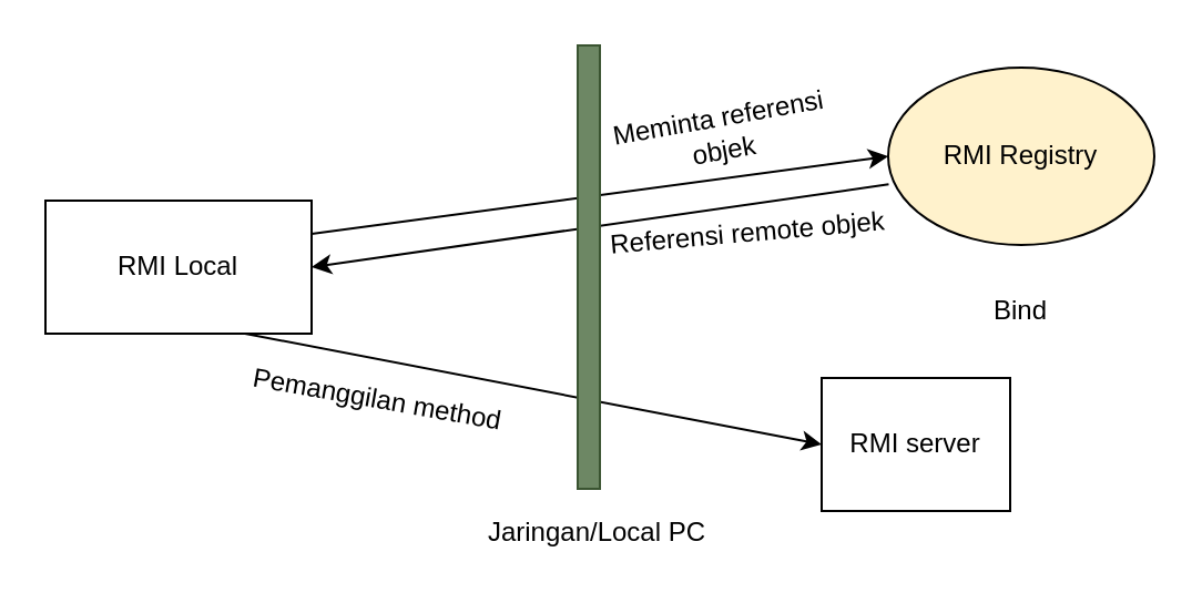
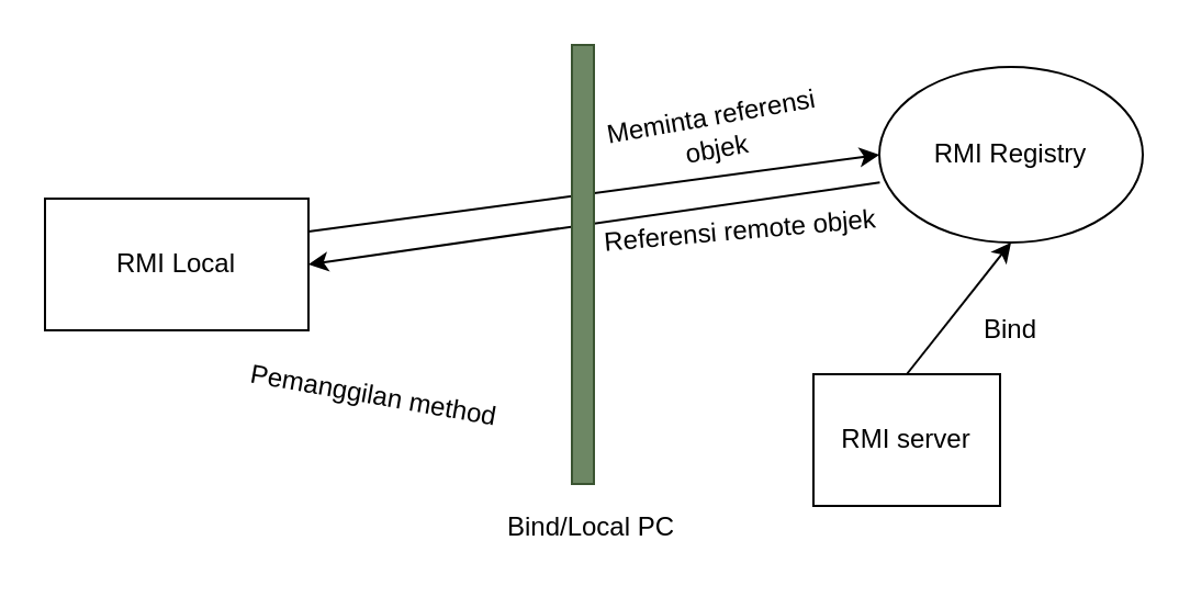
  <mxCell id="0" />
  <mxCell id="1" parent="0" />
  <mxCell id="2" value="" style="endArrow=classic;html=1;exitX=1;exitY=0.25;exitDx=0;exitDy=0;entryX=0;entryY=0.5;entryDx=0;entryDy=0;" edge="1" parent="1" source="7" target="6"><mxGeometry width="50" height="50" relative="1" as="geometry"><mxPoint x="280" y="180" as="sourcePoint" /><mxPoint x="330" y="130" as="targetPoint" /></mxGeometry></mxCell>
  <mxCell id="3" value="" style="endArrow=classic;html=1;entryX=1;entryY=0.5;entryDx=0;entryDy=0;exitX=0.002;exitY=0.658;exitDx=0;exitDy=0;exitPerimeter=0;" edge="1" parent="1" source="6" target="7"><mxGeometry width="50" height="50" relative="1" as="geometry"><mxPoint x="280" y="180" as="sourcePoint" /><mxPoint x="330" y="130" as="targetPoint" /></mxGeometry></mxCell>
- <mxCell id="4" value="" style="endArrow=classic;html=1;exitX=0.75;exitY=1;exitDx=0;exitDy=0;entryX=0;entryY=0.5;entryDx=0;entryDy=0;" edge="1" parent="1" source="7" target="5"><mxGeometry width="50" height="50" relative="1" as="geometry"><mxPoint x="280" y="180" as="sourcePoint" /><mxPoint x="330" y="130" as="targetPoint" /></mxGeometry></mxCell>
  <mxCell id="5" value="RMI server" style="rounded=0;whiteSpace=wrap;html=1;" vertex="1" parent="1"><mxGeometry x="370" y="170" width="85" height="60" as="geometry" /></mxCell>
- <mxCell id="6" value="RMI Registry" style="ellipse;whiteSpace=wrap;html=1;fillColor=#fff2cc;" vertex="1" parent="1"><mxGeometry x="400" y="30" width="120" height="80" as="geometry" /></mxCell>
+ <mxCell id="6" value="RMI Registry" style="ellipse;whiteSpace=wrap;html=1;" vertex="1" parent="1"><mxGeometry x="400" y="30" width="120" height="80" as="geometry" /></mxCell>
  <mxCell id="7" value="RMI Local" style="rounded=0;whiteSpace=wrap;html=1;" vertex="1" parent="1"><mxGeometry x="20" y="90" width="120" height="60" as="geometry" /></mxCell>
  <mxCell id="8" value="" style="rounded=0;whiteSpace=wrap;html=1;fillColor=#6d8764;strokeColor=#3A5431;fontColor=#ffffff;" vertex="1" parent="1"><mxGeometry x="260" y="20" width="10" height="200" as="geometry" /></mxCell>
- <mxCell id="9" value="Jaringan/Local PC" style="text;html=1;strokeColor=none;fillColor=none;align=center;verticalAlign=middle;whiteSpace=wrap;rounded=0;" vertex="1" parent="1"><mxGeometry x="204" y="230" width="130" height="20" as="geometry" /></mxCell>
- <mxCell id="11" value="Bind" style="text;html=1;strokeColor=none;fillColor=none;align=center;verticalAlign=middle;whiteSpace=wrap;rounded=0;" vertex="1" parent="1"><mxGeometry x="440" y="130" width="40" height="20" as="geometry" /></mxCell>
+ <mxCell id="9" value="Bind/Local PC" style="text;html=1;strokeColor=none;fillColor=none;align=center;verticalAlign=middle;whiteSpace=wrap;rounded=0;" vertex="1" parent="1"><mxGeometry x="204" y="230" width="130" height="20" as="geometry" /></mxCell>
+ <mxCell id="10" value="" style="endArrow=classic;html=1;exitX=0.5;exitY=0;exitDx=0;exitDy=0;entryX=0.5;entryY=1;entryDx=0;entryDy=0;" edge="1" parent="1" source="5" target="6"><mxGeometry width="50" height="50" relative="1" as="geometry"><mxPoint x="280" y="180" as="sourcePoint" /><mxPoint x="330" y="130" as="targetPoint" /></mxGeometry></mxCell>
+ <mxCell id="11" value="Bind" style="text;html=1;strokeColor=none;fillColor=none;align=center;verticalAlign=middle;whiteSpace=wrap;rounded=0;" vertex="1" parent="1"><mxGeometry x="440" y="140" width="40" height="20" as="geometry" /></mxCell>
  <mxCell id="12" value="Meminta referensi objek" style="text;html=1;strokeColor=none;fillColor=none;align=center;verticalAlign=middle;whiteSpace=wrap;rounded=0;rotation=-10;" vertex="1" parent="1"><mxGeometry x="260.15" y="49.74" width="130" height="20" as="geometry" /></mxCell>
  <mxCell id="13" value="Pemanggilan method" style="text;html=1;strokeColor=none;fillColor=none;align=center;verticalAlign=middle;whiteSpace=wrap;rounded=0;rotation=10;" vertex="1" parent="1"><mxGeometry x="100" y="170" width="140" height="20" as="geometry" /></mxCell>
  <mxCell id="14" value="Referensi remote objek" style="text;html=1;strokeColor=none;fillColor=none;align=center;verticalAlign=middle;whiteSpace=wrap;rounded=0;rotation=-5;" vertex="1" parent="1"><mxGeometry x="272" y="95" width="130" height="20" as="geometry" /></mxCell>
